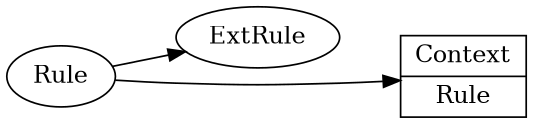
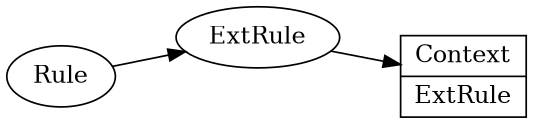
  digraph {
    rankdir=LR
    n1 [label=ExtRule]
-   n2 [label="Context | Rule" shape=record]
+   n2 [label="Context | ExtRule" shape=record]
    Rule
-   Rule -> n2
+   n1 -> n2
    Rule -> n1
  }
